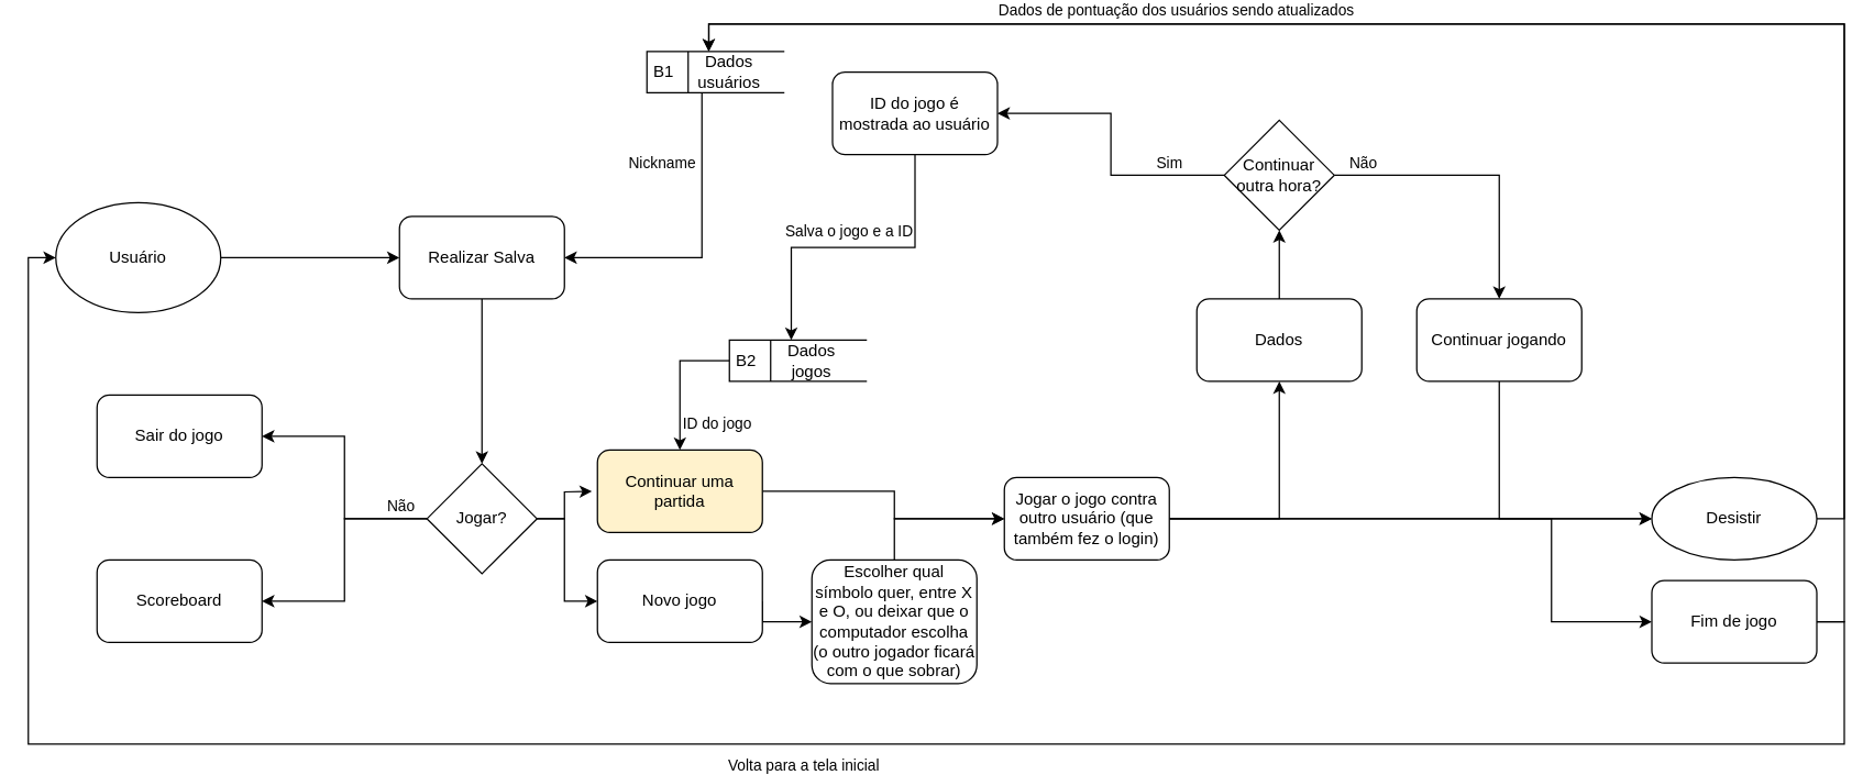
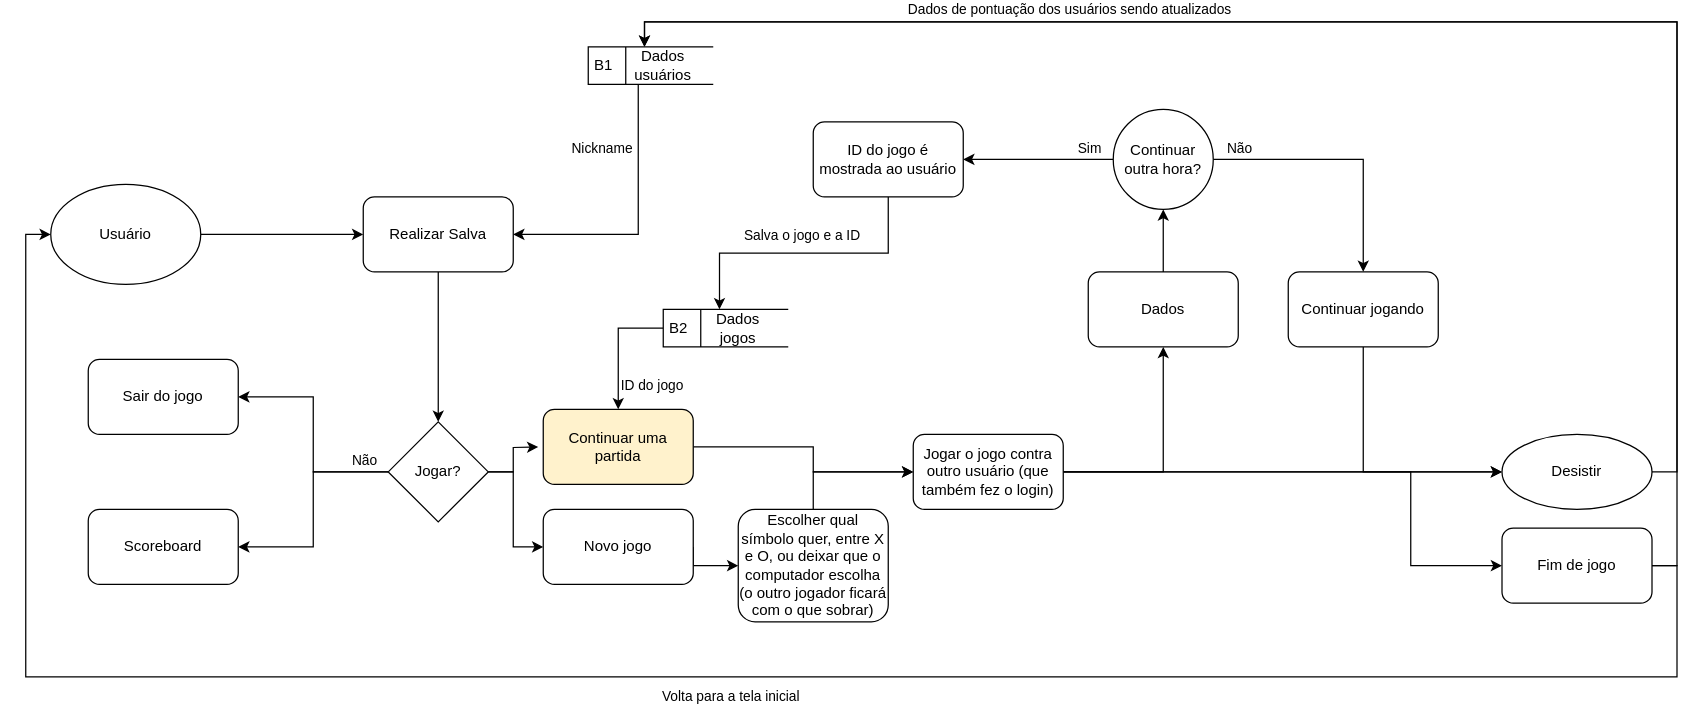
  <mxCell id="0" />
  <mxCell id="1" parent="0" />
  <mxCell id="2" style="edgeStyle=orthogonalEdgeStyle;rounded=0;orthogonalLoop=1;jettySize=auto;html=1;exitX=1;exitY=0.5;exitDx=0;exitDy=0;" edge="1" parent="1" source="3" target="5"><mxGeometry relative="1" as="geometry" /></mxCell>
  <mxCell id="3" value="Usuário" style="ellipse;whiteSpace=wrap;html=1;" vertex="1" parent="1"><mxGeometry x="40" y="130" width="120" height="80" as="geometry" /></mxCell>
  <mxCell id="4" style="edgeStyle=orthogonalEdgeStyle;rounded=0;orthogonalLoop=1;jettySize=auto;html=1;exitX=0.5;exitY=1;exitDx=0;exitDy=0;entryX=0.5;entryY=0;entryDx=0;entryDy=0;" edge="1" parent="1" source="5" target="11"><mxGeometry relative="1" as="geometry" /></mxCell>
  <mxCell id="5" value="Realizar Salva" style="rounded=1;whiteSpace=wrap;html=1;" vertex="1" parent="1"><mxGeometry x="290" y="140" width="120" height="60" as="geometry" /></mxCell>
  <mxCell id="6" style="edgeStyle=orthogonalEdgeStyle;rounded=0;orthogonalLoop=1;jettySize=auto;html=1;exitX=0;exitY=0.5;exitDx=0;exitDy=0;entryX=1;entryY=0.5;entryDx=0;entryDy=0;" edge="1" parent="1" source="11" target="15"><mxGeometry relative="1" as="geometry" /></mxCell>
  <mxCell id="7" style="edgeStyle=orthogonalEdgeStyle;rounded=0;orthogonalLoop=1;jettySize=auto;html=1;exitX=0;exitY=0.5;exitDx=0;exitDy=0;entryX=1;entryY=0.5;entryDx=0;entryDy=0;" edge="1" parent="1" source="11" target="14"><mxGeometry relative="1" as="geometry" /></mxCell>
  <mxCell id="8" value="Não" style="edgeLabel;html=1;align=center;verticalAlign=middle;resizable=0;points=[];" vertex="1" connectable="0" parent="7"><mxGeometry x="-0.8" y="-2" relative="1" as="geometry"><mxPoint x="-2" y="-8" as="offset" /></mxGeometry></mxCell>
  <mxCell id="9" style="edgeStyle=orthogonalEdgeStyle;rounded=0;orthogonalLoop=1;jettySize=auto;html=1;exitX=1;exitY=0.5;exitDx=0;exitDy=0;" edge="1" parent="1" source="11"><mxGeometry relative="1" as="geometry"><mxPoint x="430" y="340" as="targetPoint" /></mxGeometry></mxCell>
  <mxCell id="10" style="edgeStyle=orthogonalEdgeStyle;rounded=0;orthogonalLoop=1;jettySize=auto;html=1;exitX=1;exitY=0.5;exitDx=0;exitDy=0;entryX=0;entryY=0.5;entryDx=0;entryDy=0;" edge="1" parent="1" source="11" target="38"><mxGeometry relative="1" as="geometry"><Array as="points"><mxPoint x="410" y="360" /><mxPoint x="410" y="420" /></Array></mxGeometry></mxCell>
  <mxCell id="11" value="Jogar?" style="rhombus;whiteSpace=wrap;html=1;" vertex="1" parent="1"><mxGeometry x="310" y="320" width="80" height="80" as="geometry" /></mxCell>
  <mxCell id="12" style="edgeStyle=orthogonalEdgeStyle;rounded=0;orthogonalLoop=1;jettySize=auto;html=1;exitX=0.5;exitY=0;exitDx=0;exitDy=0;entryX=0;entryY=0.5;entryDx=0;entryDy=0;" edge="1" parent="1" source="13" target="23"><mxGeometry relative="1" as="geometry" /></mxCell>
  <mxCell id="13" value="Escolher qual símbolo quer, entre X e O, ou deixar que o computador escolha (o outro jogador ficará com o que sobrar)" style="rounded=1;whiteSpace=wrap;html=1;" vertex="1" parent="1"><mxGeometry x="590" y="390" width="120" height="90" as="geometry" /></mxCell>
  <mxCell id="14" value="Scoreboard" style="rounded=1;whiteSpace=wrap;html=1;" vertex="1" parent="1"><mxGeometry x="70" y="390" width="120" height="60" as="geometry" /></mxCell>
  <mxCell id="15" value="Sair do jogo" style="rounded=1;whiteSpace=wrap;html=1;" vertex="1" parent="1"><mxGeometry x="70" y="270" width="120" height="60" as="geometry" /></mxCell>
  <mxCell id="16" value="B1" style="html=1;dashed=0;whiteSpace=wrap;shape=mxgraph.dfd.dataStoreID;align=left;spacingLeft=3;points=[[0,0],[0.5,0],[1,0],[0,0.5],[1,0.5],[0,1],[0.5,1],[1,1]];" vertex="1" parent="1"><mxGeometry x="470" width="100" height="30" as="geometry" y="20" /></mxCell>
  <mxCell id="17" style="edgeStyle=orthogonalEdgeStyle;rounded=0;orthogonalLoop=1;jettySize=auto;html=1;entryX=1;entryY=0.5;entryDx=0;entryDy=0;" edge="1" parent="1" source="19" target="5"><mxGeometry relative="1" as="geometry"><Array as="points"><mxPoint x="510" y="170" /></Array></mxGeometry></mxCell>
  <mxCell id="18" value="Nickname" style="edgeLabel;html=1;align=center;verticalAlign=middle;resizable=0;points=[];" vertex="1" connectable="0" parent="17"><mxGeometry x="-0.6" y="-1" relative="1" as="geometry"><mxPoint x="-29" y="6" as="offset" /></mxGeometry></mxCell>
  <mxCell id="19" value="Dados usuários" style="text;html=1;strokeColor=none;fillColor=none;align=center;verticalAlign=middle;whiteSpace=wrap;rounded=0;" vertex="1" parent="1"><mxGeometry x="500" width="60" height="30" as="geometry" y="20" /></mxCell>
  <mxCell id="20" style="edgeStyle=orthogonalEdgeStyle;rounded=0;orthogonalLoop=1;jettySize=auto;html=1;exitX=1;exitY=0.5;exitDx=0;exitDy=0;entryX=0.5;entryY=1;entryDx=0;entryDy=0;" edge="1" parent="1" source="23" target="29"><mxGeometry relative="1" as="geometry" /></mxCell>
  <mxCell id="21" style="edgeStyle=orthogonalEdgeStyle;rounded=0;orthogonalLoop=1;jettySize=auto;html=1;exitX=1;exitY=0.5;exitDx=0;exitDy=0;entryX=0;entryY=0.5;entryDx=0;entryDy=0;" edge="1" parent="1" source="23" target="32"><mxGeometry relative="1" as="geometry" /></mxCell>
  <mxCell id="22" style="edgeStyle=orthogonalEdgeStyle;rounded=0;orthogonalLoop=1;jettySize=auto;html=1;exitX=1;exitY=0.5;exitDx=0;exitDy=0;entryX=0;entryY=0.5;entryDx=0;entryDy=0;" edge="1" parent="1" source="23" target="27"><mxGeometry relative="1" as="geometry"><Array as="points"><mxPoint x="1128" y="360" /><mxPoint x="1128" y="435" /></Array></mxGeometry></mxCell>
  <mxCell id="23" value="Jogar o jogo contra outro usuário (que também fez o login)" style="rounded=1;whiteSpace=wrap;html=1;" vertex="1" parent="1"><mxGeometry x="730" y="330" width="120" height="60" as="geometry" /></mxCell>
  <mxCell id="24" style="edgeStyle=orthogonalEdgeStyle;rounded=0;orthogonalLoop=1;jettySize=auto;html=1;exitX=1;exitY=0.5;exitDx=0;exitDy=0;entryX=0.25;entryY=0;entryDx=0;entryDy=0;" edge="1" parent="1" source="27" target="19"><mxGeometry relative="1" as="geometry" /></mxCell>
  <mxCell id="25" style="edgeStyle=orthogonalEdgeStyle;rounded=0;orthogonalLoop=1;jettySize=auto;html=1;exitX=1;exitY=0.5;exitDx=0;exitDy=0;entryX=0;entryY=0.5;entryDx=0;entryDy=0;" edge="1" parent="1" source="27" target="3"><mxGeometry relative="1" as="geometry"><Array as="points"><mxPoint x="1341" y="435" /><mxPoint x="1341" y="524" /><mxPoint y="524" x="20" /><mxPoint y="170" x="20" /></Array></mxGeometry></mxCell>
  <mxCell id="26" value="Volta para a tela inicial" style="edgeLabel;html=1;align=center;verticalAlign=middle;resizable=0;points=[];" vertex="1" connectable="0" parent="25"><mxGeometry x="0.098" y="-1" relative="1" as="geometry"><mxPoint x="123" y="16" as="offset" /></mxGeometry></mxCell>
  <mxCell id="27" value="Fim de jogo" style="rounded=1;whiteSpace=wrap;html=1;" vertex="1" parent="1"><mxGeometry x="1201" y="405" width="120" height="60" as="geometry" /></mxCell>
  <mxCell id="28" value="" style="edgeStyle=orthogonalEdgeStyle;rounded=0;orthogonalLoop=1;jettySize=auto;html=1;" edge="1" parent="1" source="29" target="45"><mxGeometry relative="1" as="geometry" /></mxCell>
  <mxCell id="29" value="Dados" style="rounded=1;whiteSpace=wrap;html=1;" vertex="1" parent="1"><mxGeometry x="870" y="200" width="120" height="60" as="geometry" /></mxCell>
  <mxCell id="30" style="edgeStyle=orthogonalEdgeStyle;rounded=0;orthogonalLoop=1;jettySize=auto;html=1;exitX=1;exitY=0.5;exitDx=0;exitDy=0;entryX=0.25;entryY=0;entryDx=0;entryDy=0;" edge="1" parent="1" source="32" target="19"><mxGeometry relative="1" as="geometry" /></mxCell>
  <mxCell id="31" value="Dados de pontuação dos usuários sendo atualizados" style="edgeLabel;html=1;align=center;verticalAlign=middle;resizable=0;points=[];" vertex="1" connectable="0" parent="30"><mxGeometry x="0.454" y="2" relative="1" as="geometry"><mxPoint x="24" y="-13" as="offset" /></mxGeometry></mxCell>
  <mxCell id="32" value="Desistir" style="ellipse;whiteSpace=wrap;html=1;" vertex="1" parent="1"><mxGeometry x="1201" y="330" width="120" height="60" as="geometry" /></mxCell>
  <mxCell id="33" style="edgeStyle=orthogonalEdgeStyle;rounded=0;orthogonalLoop=1;jettySize=auto;html=1;exitX=0;exitY=0.5;exitDx=0;exitDy=0;entryX=0.5;entryY=0;entryDx=0;entryDy=0;" edge="1" parent="1" source="35" target="40"><mxGeometry relative="1" as="geometry" /></mxCell>
  <mxCell id="34" value="ID do jogo" style="edgeLabel;html=1;align=center;verticalAlign=middle;resizable=0;points=[];" vertex="1" connectable="0" parent="33"><mxGeometry x="0.525" relative="1" as="geometry"><mxPoint x="26" y="4" as="offset" /></mxGeometry></mxCell>
  <mxCell id="35" value="B2" style="html=1;dashed=0;whiteSpace=wrap;shape=mxgraph.dfd.dataStoreID;align=left;spacingLeft=3;points=[[0,0],[0.5,0],[1,0],[0,0.5],[1,0.5],[0,1],[0.5,1],[1,1]];" vertex="1" parent="1"><mxGeometry x="530" y="230" width="100" height="30" as="geometry" /></mxCell>
  <mxCell id="36" value="Dados jogos" style="text;html=1;strokeColor=none;fillColor=none;align=center;verticalAlign=middle;whiteSpace=wrap;rounded=0;" vertex="1" parent="1"><mxGeometry x="560" y="230" width="60" height="30" as="geometry" /></mxCell>
  <mxCell id="37" style="edgeStyle=orthogonalEdgeStyle;rounded=0;orthogonalLoop=1;jettySize=auto;html=1;exitX=1;exitY=0.5;exitDx=0;exitDy=0;" edge="1" parent="1" source="38"><mxGeometry relative="1" as="geometry"><mxPoint x="590" y="435" as="targetPoint" /><Array as="points"><mxPoint x="554" y="435" /></Array></mxGeometry></mxCell>
  <mxCell id="38" value="Novo jogo" style="rounded=1;whiteSpace=wrap;html=1;" vertex="1" parent="1"><mxGeometry x="434" y="390" width="120" height="60" as="geometry" /></mxCell>
  <mxCell id="39" style="edgeStyle=orthogonalEdgeStyle;rounded=0;orthogonalLoop=1;jettySize=auto;html=1;exitX=1;exitY=0.5;exitDx=0;exitDy=0;entryX=0;entryY=0.5;entryDx=0;entryDy=0;" edge="1" parent="1" source="40" target="23"><mxGeometry relative="1" as="geometry"><Array as="points"><mxPoint x="650" y="340" /><mxPoint x="650" y="360" /></Array></mxGeometry></mxCell>
  <mxCell id="40" value="Continuar uma partida" style="rounded=1;whiteSpace=wrap;html=1;fillColor=#fff2cc;" vertex="1" parent="1"><mxGeometry x="434" y="310" width="120" height="60" as="geometry" /></mxCell>
  <mxCell id="41" style="edgeStyle=orthogonalEdgeStyle;rounded=0;orthogonalLoop=1;jettySize=auto;html=1;entryX=1;entryY=0.5;entryDx=0;entryDy=0;" edge="1" parent="1" source="45" target="48"><mxGeometry relative="1" as="geometry" /></mxCell>
  <mxCell id="42" value="Sim" style="edgeLabel;html=1;align=center;verticalAlign=middle;resizable=0;points=[];" vertex="1" connectable="0" parent="41"><mxGeometry x="-0.533" y="-1" relative="1" as="geometry"><mxPoint x="8" y="-9" as="offset" /></mxGeometry></mxCell>
  <mxCell id="43" style="edgeStyle=orthogonalEdgeStyle;rounded=0;orthogonalLoop=1;jettySize=auto;html=1;exitX=1;exitY=0.5;exitDx=0;exitDy=0;entryX=0.5;entryY=0;entryDx=0;entryDy=0;" edge="1" parent="1" source="45" target="50"><mxGeometry relative="1" as="geometry" /></mxCell>
  <mxCell id="44" value="Não" style="edgeLabel;html=1;align=center;verticalAlign=middle;resizable=0;points=[];" vertex="1" connectable="0" parent="43"><mxGeometry x="-0.857" y="1" relative="1" as="geometry"><mxPoint x="5" y="-9" as="offset" /></mxGeometry></mxCell>
- <mxCell id="45" value="Continuar outra hora?" style="rhombus;whiteSpace=wrap;html=1;" vertex="1" parent="1"><mxGeometry x="890" y="70" width="80" height="80" as="geometry" /></mxCell>
+ <mxCell id="45" value="Continuar outra hora?" style="ellipse;whiteSpace=wrap;html=1;" vertex="1" parent="1"><mxGeometry x="890" y="70" width="80" height="80" as="geometry" /></mxCell>
  <mxCell id="46" style="edgeStyle=orthogonalEdgeStyle;rounded=0;orthogonalLoop=1;jettySize=auto;html=1;exitX=0.5;exitY=1;exitDx=0;exitDy=0;entryX=0.25;entryY=0;entryDx=0;entryDy=0;" edge="1" parent="1" source="48" target="36"><mxGeometry relative="1" as="geometry" /></mxCell>
  <mxCell id="47" value="Salva o jogo e a ID" style="edgeLabel;html=1;align=center;verticalAlign=middle;resizable=0;points=[];" vertex="1" connectable="0" parent="46"><mxGeometry x="0.404" y="-2" relative="1" as="geometry"><mxPoint x="43" y="-13" as="offset" /></mxGeometry></mxCell>
- <mxCell id="48" value="ID do jogo é mostrada ao usuário" style="rounded=1;whiteSpace=wrap;html=1;" vertex="1" parent="1"><mxGeometry x="605" y="35" width="120" height="60" as="geometry" /></mxCell>
+ <mxCell id="48" value="ID do jogo é mostrada ao usuário" style="rounded=1;whiteSpace=wrap;html=1;" vertex="1" parent="1"><mxGeometry x="650" y="80" width="120" height="60" as="geometry" /></mxCell>
  <mxCell id="49" style="edgeStyle=orthogonalEdgeStyle;rounded=0;orthogonalLoop=1;jettySize=auto;html=1;exitX=0.5;exitY=1;exitDx=0;exitDy=0;entryX=0;entryY=0.5;entryDx=0;entryDy=0;" edge="1" parent="1" source="50" target="32"><mxGeometry relative="1" as="geometry" /></mxCell>
  <mxCell id="50" value="Continuar jogando" style="rounded=1;whiteSpace=wrap;html=1;" vertex="1" parent="1"><mxGeometry x="1030" y="200" width="120" height="60" as="geometry" /></mxCell>
